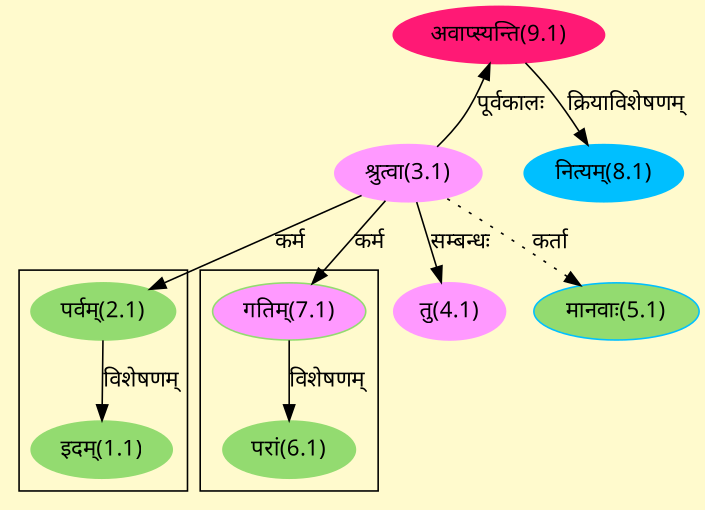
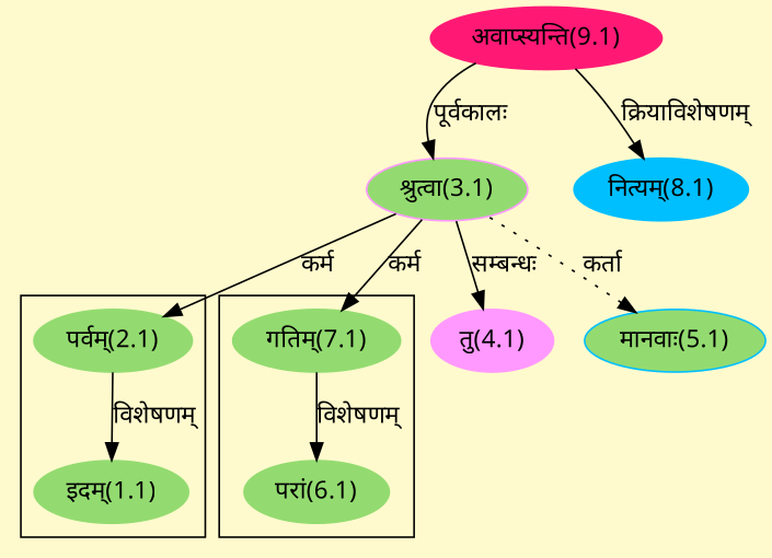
  digraph {
    bgcolor=lemonchiffon1
    compound=true
    fontname="Noto Sans"
    rankdir=BT
    node [color="#93DB70" fontname="Noto Sans" style=filled]
    edge [dir=back fontname="Noto Sans"]
    n1 [label="इदम्(1.1)"]
    n2 [label="पर्वम्(2.1)"]
    n3 [label="परां(6.1)"]
-   n4 [label="गतिम्(7.1)" fillcolor="#FF99FF"]
-   n5 [color="#FF99FF" label="श्रुत्वा(3.1)"]
+   n4 [label="गतिम्(7.1)"]
+   n5 [color="#FF99FF" label="श्रुत्वा(3.1)" fillcolor="#93DB70"]
    n6 [color="#FF1975" label="अवाप्स्यन्ति(9.1)"]
    n7 [color="#FF99FF" label="तु(4.1)"]
    n8 [color="#00BFFF" fillcolor="#93DB70" label="मानवाः(5.1)"]
    n9 [color="#00BFFF" label="नित्यम्(8.1)"]
    subgraph cluster_1 {
      n1
      n2
    }
    subgraph cluster_2 {
      n3
      n4
    }
    n1 -> n2 [label="विशेषणम्"]
    n2 -> n5 [label="कर्म"]
    n3 -> n4 [label="विशेषणम्"]
    n4 -> n5 [label="कर्म"]
-   n6 -> n5 [label="पूर्वकालः"]
+   n5 -> n6 [label="पूर्वकालः"]
    n7 -> n5 [label="सम्बन्धः"]
    n8 -> n5 [label="कर्ता" style=dotted]
    n9 -> n6 [label="क्रियाविशेषणम्"]
  }
